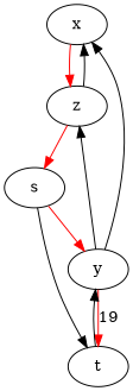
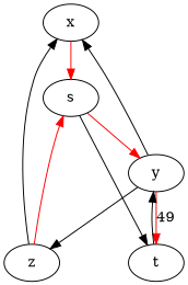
  digraph {
    x
    z
    s
    y
    t
-   x -> z [color=red]
+   x -> s [color=red]
    z -> x
    z -> s [color=red]
    s -> y [color=red]
    s -> t
    y -> x
    y -> z
-   y -> t [color=red label=19 weight=19]
+   y -> t [color=red label=49 weight=19]
    t -> y
  }
